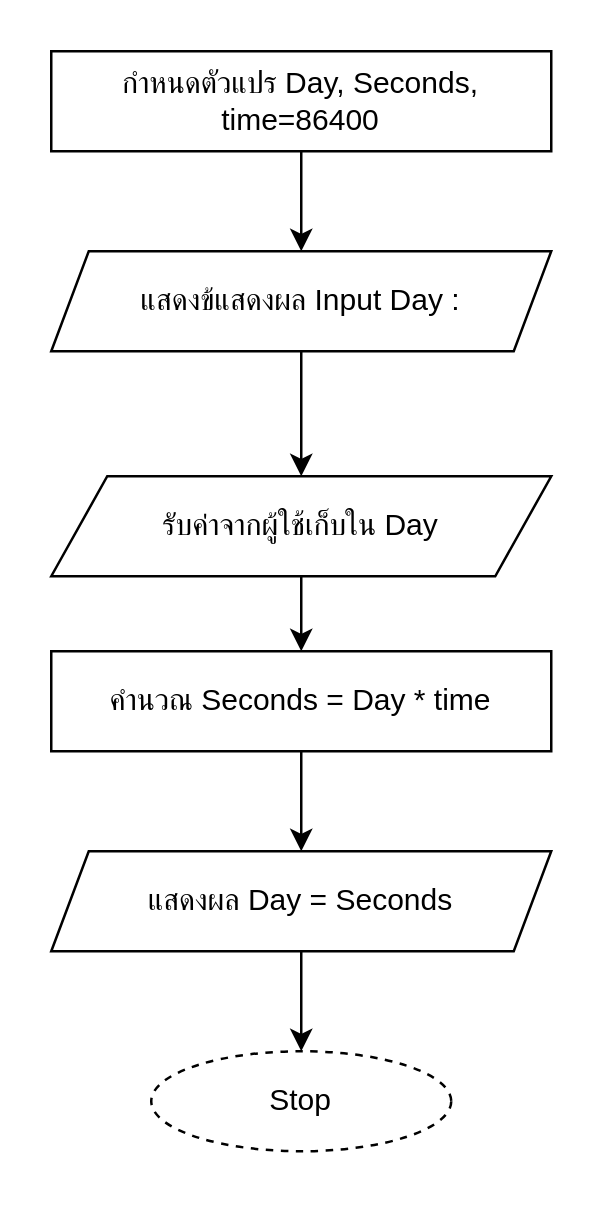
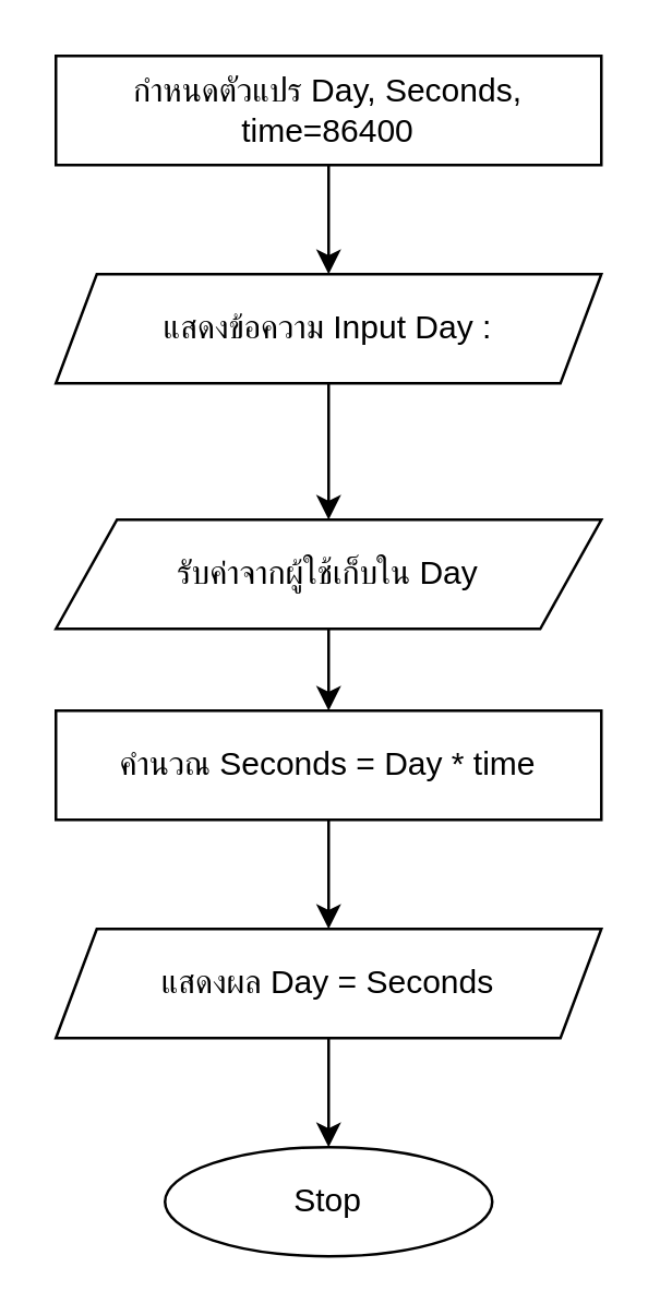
  <mxCell id="0" />
  <mxCell id="1" parent="0" />
  <mxCell id="2" value="กำหนดตัวแปร Day, Seconds, time=86400" style="shape=rectangle;whiteSpace=wrap;html=1;" vertex="1" parent="1"><mxGeometry x="20" y="20" width="200" height="40" as="geometry" /></mxCell>
- <mxCell id="3" value="แสดงข้แสดงผล Input Day :" style="shape=parallelogram;whiteSpace=wrap;html=1;size=0.075;" vertex="1" parent="1"><mxGeometry x="20" y="100" width="200" height="40" as="geometry" /></mxCell>
+ <mxCell id="3" value="แสดงข้อความ Input Day :" style="shape=parallelogram;whiteSpace=wrap;html=1;size=0.075;" vertex="1" parent="1"><mxGeometry x="20" y="100" width="200" height="40" as="geometry" /></mxCell>
  <mxCell id="4" value="รับค่าจากผู้ใช้เก็บใน Day" style="shape=parallelogram;whiteSpace=wrap;html=1;size=0.112;" vertex="1" parent="1"><mxGeometry x="20" y="190" width="200" height="40" as="geometry" /></mxCell>
  <mxCell id="5" value="คำนวณ Seconds = Day * time" style="shape=rectangle;whiteSpace=wrap;html=1;" vertex="1" parent="1"><mxGeometry x="20" y="260" width="200" height="40" as="geometry" /></mxCell>
  <mxCell id="6" value="แสดงผล Day = Seconds" style="shape=parallelogram;whiteSpace=wrap;html=1;size=0.075;" vertex="1" parent="1"><mxGeometry x="20" y="340" width="200" height="40" as="geometry" /></mxCell>
- <mxCell id="7" value="Stop" style="ellipse;whiteSpace=wrap;html=1;dashed=1;" vertex="1" parent="1"><mxGeometry x="60" y="420" width="120" height="40" as="geometry" /></mxCell>
+ <mxCell id="7" value="Stop" style="ellipse;whiteSpace=wrap;html=1;" vertex="1" parent="1"><mxGeometry x="60" y="420" width="120" height="40" as="geometry" /></mxCell>
  <mxCell id="8" edge="1" parent="1" source="2" target="3"><mxGeometry relative="1" as="geometry" /></mxCell>
  <mxCell id="9" edge="1" parent="1" source="3" target="4"><mxGeometry relative="1" as="geometry" /></mxCell>
  <mxCell id="10" edge="1" parent="1" source="4" target="5"><mxGeometry relative="1" as="geometry" /></mxCell>
  <mxCell id="11" edge="1" parent="1" source="5" target="6"><mxGeometry relative="1" as="geometry" /></mxCell>
  <mxCell id="12" edge="1" parent="1" source="6" target="7"><mxGeometry relative="1" as="geometry" /></mxCell>
